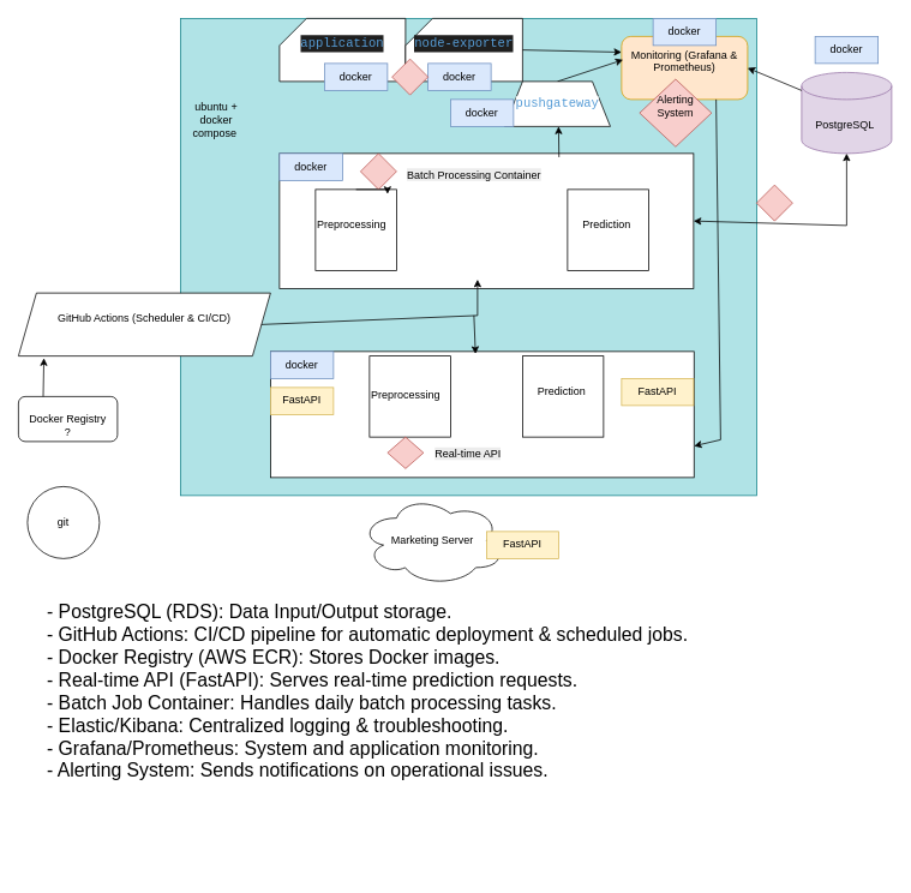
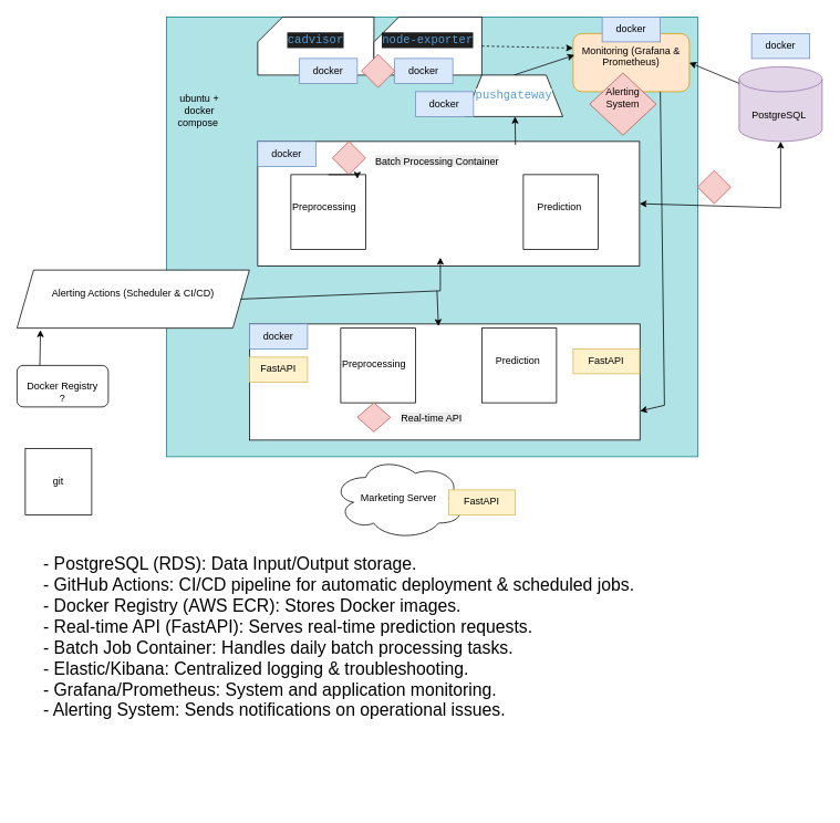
  <mxCell id="0" />
  <mxCell id="1" parent="0" />
  <mxCell id="2" value="" style="rounded=0;whiteSpace=wrap;html=1;fillColor=#b0e3e6;strokeColor=#0e8088;" vertex="1" parent="1"><mxGeometry x="200" width="640" height="530" as="geometry" y="20" /></mxCell>
  <mxCell id="3" value="PostgreSQL&amp;nbsp;" style="shape=cylinder3;whiteSpace=wrap;html=1;boundedLbl=1;backgroundOutline=1;size=15;fillColor=#e1d5e7;strokeColor=#9673a6;" vertex="1" parent="1"><mxGeometry x="890" y="80" width="100" height="90" as="geometry" /></mxCell>
  <mxCell id="4" value="&lt;br&gt;&lt;div&gt;&lt;/div&gt;" style="rounded=0;whiteSpace=wrap;html=1;" vertex="1" parent="1"><mxGeometry x="310" y="170" width="460" height="150" as="geometry" /></mxCell>
  <mxCell id="5" value="&lt;span style=&quot;color: rgb(0, 0, 0); font-family: Helvetica; font-size: 12px; font-style: normal; font-variant-ligatures: normal; font-variant-caps: normal; font-weight: 400; letter-spacing: normal; orphans: 2; text-align: center; text-indent: 0px; text-transform: none; widows: 2; word-spacing: 0px; -webkit-text-stroke-width: 0px; white-space: normal; background-color: rgb(236, 236, 236); text-decoration-thickness: initial; text-decoration-style: initial; text-decoration-color: initial; display: inline !important; float: none;&quot;&gt;Batch Processing Container&lt;/span&gt;" style="text;whiteSpace=wrap;html=1;" vertex="1" parent="1"><mxGeometry x="450" y="180" width="180" height="40" as="geometry" /></mxCell>
  <mxCell id="6" value="" style="whiteSpace=wrap;html=1;aspect=fixed;" vertex="1" parent="1"><mxGeometry x="350" y="210" width="90" height="90" as="geometry" /></mxCell>
  <mxCell id="7" value="" style="whiteSpace=wrap;html=1;aspect=fixed;" vertex="1" parent="1"><mxGeometry x="630" y="210" width="90" height="90" as="geometry" /></mxCell>
  <mxCell id="8" value="Preprocessing" style="text;whiteSpace=wrap;html=1;" vertex="1" parent="1"><mxGeometry x="350" y="235" width="110" height="40" as="geometry" /></mxCell>
  <mxCell id="9" value="Prediction" style="text;whiteSpace=wrap;html=1;" vertex="1" parent="1"><mxGeometry x="645" y="235" width="60" height="40" as="geometry" /></mxCell>
  <mxCell id="10" value="docker" style="whiteSpace=wrap;html=1;fillColor=#dae8fc;strokeColor=#6c8ebf;" vertex="1" parent="1"><mxGeometry x="310" y="170" width="70" height="30" as="geometry" /></mxCell>
  <mxCell id="11" value="" style="rounded=0;whiteSpace=wrap;html=1;" vertex="1" parent="1"><mxGeometry x="300" y="390" width="470.5" height="140" as="geometry" /></mxCell>
  <mxCell id="12" value="FastAPI" style="text;whiteSpace=wrap;html=1;fillColor=#fff2cc;strokeColor=#d6b656;align=center;" vertex="1" parent="1"><mxGeometry x="300" y="430" width="70" height="30" as="geometry" /></mxCell>
  <mxCell id="13" value="docker" style="whiteSpace=wrap;html=1;fillColor=#dae8fc;strokeColor=#6c8ebf;" vertex="1" parent="1"><mxGeometry x="300" y="390" width="70" height="30" as="geometry" /></mxCell>
  <mxCell id="14" value="FastAPI" style="text;whiteSpace=wrap;html=1;fillColor=#fff2cc;strokeColor=#d6b656;align=center;" vertex="1" parent="1"><mxGeometry x="690" y="420" width="80" height="30" as="geometry" /></mxCell>
  <mxCell id="15" value="" style="whiteSpace=wrap;html=1;aspect=fixed;" vertex="1" parent="1"><mxGeometry x="580" y="395" width="90" height="90" as="geometry" /></mxCell>
  <mxCell id="16" value="Prediction" style="text;whiteSpace=wrap;html=1;" vertex="1" parent="1"><mxGeometry x="595" y="420" width="60" height="40" as="geometry" /></mxCell>
- <mxCell id="17" value="&#10;GitHub Actions (Scheduler &amp;amp; CI/CD)&#10;&#10;" style="shape=parallelogram;perimeter=parallelogramPerimeter;whiteSpace=wrap;html=1;fixedSize=1;" vertex="1" parent="1"><mxGeometry x="20" y="325" width="280" height="70" as="geometry" /></mxCell>
+ <mxCell id="17" value="&#10;Alerting Actions (Scheduler &amp;amp; CI/CD)&#10;&#10;" style="shape=parallelogram;perimeter=parallelogramPerimeter;whiteSpace=wrap;html=1;fixedSize=1;" vertex="1" parent="1"><mxGeometry x="20" y="325" width="280" height="70" as="geometry" /></mxCell>
  <mxCell id="18" value="" style="endArrow=classic;html=1;rounded=0;exitX=1;exitY=0.5;exitDx=0;exitDy=0;" edge="1" parent="1" source="17"><mxGeometry width="50" height="50" relative="1" as="geometry"><mxPoint x="410" y="370" as="sourcePoint" /><mxPoint x="530" y="310" as="targetPoint" /><Array as="points"><mxPoint x="530" y="350" /></Array></mxGeometry></mxCell>
  <mxCell id="19" value="" style="endArrow=classic;html=1;rounded=0;entryX=0.484;entryY=0.019;entryDx=0;entryDy=0;entryPerimeter=0;" edge="1" parent="1" target="11"><mxGeometry width="50" height="50" relative="1" as="geometry"><mxPoint x="526" y="350" as="sourcePoint" /><mxPoint x="460" y="320" as="targetPoint" /></mxGeometry></mxCell>
  <mxCell id="20" value="&lt;br&gt;Docker Registry &lt;br&gt;?" style="rounded=1;whiteSpace=wrap;html=1;" vertex="1" parent="1"><mxGeometry x="20" y="440" width="110" height="50" as="geometry" /></mxCell>
  <mxCell id="21" value="" style="endArrow=classic;html=1;rounded=0;exitX=0.25;exitY=0;exitDx=0;exitDy=0;entryX=0.101;entryY=1.033;entryDx=0;entryDy=0;entryPerimeter=0;" edge="1" parent="1" source="20" target="17"><mxGeometry width="50" height="50" relative="1" as="geometry"><mxPoint x="410" y="370" as="sourcePoint" /><mxPoint x="460" y="320" as="targetPoint" /></mxGeometry></mxCell>
  <mxCell id="22" value="&#10;Monitoring (Grafana &amp;amp; Prometheus)&#10;&#10;" style="rounded=1;whiteSpace=wrap;html=1;fillColor=#ffe6cc;strokeColor=#d79b00;" vertex="1" parent="1"><mxGeometry x="690" y="40" width="140" height="70" as="geometry" /></mxCell>
  <mxCell id="23" value="&lt;span style=&quot;color: rgb(0, 0, 0); font-family: Helvetica; font-size: 12px; font-style: normal; font-variant-ligatures: normal; font-variant-caps: normal; font-weight: 400; letter-spacing: normal; orphans: 2; text-align: left; text-indent: 0px; text-transform: none; widows: 2; word-spacing: 0px; -webkit-text-stroke-width: 0px; white-space: normal; background-color: rgb(236, 236, 236); text-decoration-thickness: initial; text-decoration-style: initial; text-decoration-color: initial; display: inline !important; float: none;&quot;&gt;Real-time API&lt;/span&gt;" style="text;whiteSpace=wrap;html=1;" vertex="1" parent="1"><mxGeometry x="480.5" y="490" width="110" height="40" as="geometry" /></mxCell>
  <mxCell id="24" value="" style="whiteSpace=wrap;html=1;aspect=fixed;" vertex="1" parent="1"><mxGeometry x="410" y="395" width="90" height="90" as="geometry" /></mxCell>
  <mxCell id="25" value="Preprocessing" style="text;whiteSpace=wrap;html=1;" vertex="1" parent="1"><mxGeometry x="410" y="425" width="110" height="40" as="geometry" /></mxCell>
  <mxCell id="26" value="" style="endArrow=classic;html=1;rounded=0;exitX=0.75;exitY=1;exitDx=0;exitDy=0;entryX=1;entryY=0.75;entryDx=0;entryDy=0;" edge="1" parent="1" source="22" target="11"><mxGeometry width="50" height="50" relative="1" as="geometry"><mxPoint x="410" y="370" as="sourcePoint" /><mxPoint x="800" y="460" as="targetPoint" /><Array as="points"><mxPoint x="800" y="488" /></Array></mxGeometry></mxCell>
- <mxCell id="27" value="git" style="ellipse;whiteSpace=wrap;html=1;aspect=fixed;" vertex="1" parent="1"><mxGeometry x="30" y="540" width="80" height="80" as="geometry" /></mxCell>
+ <mxCell id="27" value="git" style="whiteSpace=wrap;html=1;aspect=fixed;rounded=0;" vertex="1" parent="1"><mxGeometry x="30" y="540" width="80" height="80" as="geometry" /></mxCell>
  <mxCell id="28" value="&#10;Alerting System&#10;&#10;" style="rhombus;whiteSpace=wrap;html=1;fillColor=#f8cecc;strokeColor=#b85450;" vertex="1" parent="1"><mxGeometry x="710" y="87.5" width="80" height="75" as="geometry" /></mxCell>
  <mxCell id="29" value="" style="rhombus;whiteSpace=wrap;html=1;fillColor=#f8cecc;strokeColor=#b85450;" vertex="1" parent="1"><mxGeometry x="400" y="170" width="40" height="40" as="geometry" /></mxCell>
  <mxCell id="30" value="" style="rhombus;whiteSpace=wrap;html=1;fillColor=#f8cecc;strokeColor=#b85450;" vertex="1" parent="1"><mxGeometry x="840" y="205" width="40" height="40" as="geometry" /></mxCell>
  <mxCell id="31" value="Marketing Server" style="ellipse;shape=cloud;whiteSpace=wrap;html=1;" vertex="1" parent="1"><mxGeometry x="400" y="550" width="160" height="100" as="geometry" /></mxCell>
  <mxCell id="32" value="- PostgreSQL (RDS): Data Input/Output storage.&#10;- GitHub Actions: CI/CD pipeline for automatic deployment &amp; scheduled jobs.&#10;- Docker Registry (AWS ECR): Stores Docker images.&#10;- Real-time API (FastAPI): Serves real-time prediction requests.&#10;- Batch Job Container: Handles daily batch processing tasks.&#10;- Elastic/Kibana: Centralized logging &amp; troubleshooting.&#10;- Grafana/Prometheus: System and application monitoring.&#10;- Alerting System: Sends notifications on operational issues." style="text;whiteSpace=wrap;fontSize=21;" vertex="1" parent="1"><mxGeometry x="50" y="660" width="740" height="310" as="geometry" /></mxCell>
  <mxCell id="33" value="" style="rhombus;whiteSpace=wrap;html=1;fillColor=#f8cecc;strokeColor=#b85450;" vertex="1" parent="1"><mxGeometry x="430" y="485" width="40" height="35" as="geometry" /></mxCell>
  <mxCell id="34" value="FastAPI" style="text;whiteSpace=wrap;html=1;fillColor=#fff2cc;strokeColor=#d6b656;align=center;" vertex="1" parent="1"><mxGeometry x="540" y="590" width="80" height="30" as="geometry" /></mxCell>
  <mxCell id="35" value="ubuntu + docker compose&amp;nbsp;" style="text;html=1;align=center;verticalAlign=middle;whiteSpace=wrap;rounded=0;" vertex="1" parent="1"><mxGeometry x="210" y="105" width="60" height="55" as="geometry" /></mxCell>
  <mxCell id="36" value="docker" style="whiteSpace=wrap;html=1;fillColor=#dae8fc;strokeColor=#6c8ebf;" vertex="1" parent="1"><mxGeometry x="725" width="70" height="30" as="geometry" y="20" /></mxCell>
  <mxCell id="37" value="docker" style="whiteSpace=wrap;html=1;fillColor=#dae8fc;strokeColor=#6c8ebf;" vertex="1" parent="1"><mxGeometry x="905" y="40" width="70" height="30" as="geometry" /></mxCell>
  <mxCell id="38" style="edgeStyle=orthogonalEdgeStyle;rounded=0;orthogonalLoop=1;jettySize=auto;html=1;exitX=0.5;exitY=0;exitDx=0;exitDy=0;entryX=0.889;entryY=0.056;entryDx=0;entryDy=0;entryPerimeter=0;" edge="1" parent="1" source="6" target="6"><mxGeometry relative="1" as="geometry" /></mxCell>
- <mxCell id="39" value="&#10;&lt;div style=&quot;color: #cccccc;background-color: #1f1f1f;font-family: Consolas, 'Courier New', monospace;font-weight: normal;font-size: 14px;line-height: 19px;white-space: pre;&quot;&gt;&lt;div&gt;&lt;span style=&quot;color: #569cd6;&quot;&gt;application&lt;/span&gt;&lt;/div&gt;&lt;/div&gt;&#10;&#10;" style="shape=card;whiteSpace=wrap;html=1;" vertex="1" parent="1"><mxGeometry x="310" width="140" height="70" as="geometry" y="20" /></mxCell>
+ <mxCell id="39" value="&#10;&lt;div style=&quot;color: #cccccc;background-color: #1f1f1f;font-family: Consolas, 'Courier New', monospace;font-weight: normal;font-size: 14px;line-height: 19px;white-space: pre;&quot;&gt;&lt;div&gt;&lt;span style=&quot;color: #569cd6;&quot;&gt;cadvisor&lt;/span&gt;&lt;/div&gt;&lt;/div&gt;&#10;&#10;" style="shape=card;whiteSpace=wrap;html=1;" vertex="1" parent="1"><mxGeometry x="310" width="140" height="70" as="geometry" y="20" /></mxCell>
  <mxCell id="40" value="&#10;&lt;div style=&quot;color: #cccccc;background-color: #1f1f1f;font-family: Consolas, 'Courier New', monospace;font-weight: normal;font-size: 14px;line-height: 19px;white-space: pre;&quot;&gt;&lt;div&gt;&lt;span style=&quot;color: #569cd6;&quot;&gt;node-exporter&lt;/span&gt;&lt;/div&gt;&lt;/div&gt;&#10;&#10;" style="shape=card;whiteSpace=wrap;html=1;" vertex="1" parent="1"><mxGeometry x="450" width="130" height="70" as="geometry" y="20" /></mxCell>
  <mxCell id="41" value="" style="endArrow=classic;html=1;rounded=0;exitX=0.5;exitY=0;exitDx=0;exitDy=0;entryX=0.012;entryY=0.371;entryDx=0;entryDy=0;entryPerimeter=0;" edge="1" parent="1" source="42" target="22"><mxGeometry width="50" height="50" relative="1" as="geometry"><mxPoint x="690" y="75" as="sourcePoint" /><mxPoint x="637" y="169" as="targetPoint" /><Array as="points" /></mxGeometry></mxCell>
  <mxCell id="42" value="&lt;div style=&quot;color: rgb(204, 204, 204); font-family: Consolas, &amp;quot;Courier New&amp;quot;, monospace; font-size: 14px; line-height: 19px; white-space: pre;&quot;&gt;&lt;span style=&quot;color: rgb(86, 156, 214); background-color: light-dark(rgb(255, 255, 255), rgb(210, 210, 210));&quot;&gt;pushgateway&lt;/span&gt;&lt;/div&gt;" style="shape=trapezoid;perimeter=trapezoidPerimeter;whiteSpace=wrap;html=1;fixedSize=1;" vertex="1" parent="1"><mxGeometry x="560" y="90" width="117.5" height="50" as="geometry" /></mxCell>
- <mxCell id="43" value="" style="endArrow=classic;html=1;rounded=0;entryX=0;entryY=0.25;entryDx=0;entryDy=0;exitX=1;exitY=0.5;exitDx=0;exitDy=0;exitPerimeter=0;" edge="1" parent="1" source="40" target="22"><mxGeometry width="50" height="50" relative="1" as="geometry"><mxPoint x="565" y="60" as="sourcePoint" /><mxPoint x="615" y="10" as="targetPoint" /></mxGeometry></mxCell>
+ <mxCell id="43" value="" style="endArrow=classic;html=1;rounded=0;entryX=0;entryY=0.25;entryDx=0;entryDy=0;exitX=1;exitY=0.5;exitDx=0;exitDy=0;exitPerimeter=0;dashed=1;" edge="1" parent="1" source="40" target="22"><mxGeometry width="50" height="50" relative="1" as="geometry"><mxPoint x="565" y="60" as="sourcePoint" /><mxPoint x="615" y="10" as="targetPoint" /></mxGeometry></mxCell>
  <mxCell id="44" value="" style="endArrow=classic;html=1;rounded=0;entryX=1;entryY=0.5;entryDx=0;entryDy=0;" edge="1" parent="1" target="22"><mxGeometry width="50" height="50" relative="1" as="geometry"><mxPoint x="890" y="100" as="sourcePoint" /><mxPoint x="940" y="50" as="targetPoint" /></mxGeometry></mxCell>
  <mxCell id="45" value="docker" style="whiteSpace=wrap;html=1;fillColor=#dae8fc;strokeColor=#6c8ebf;" vertex="1" parent="1"><mxGeometry x="360" y="70" width="70" height="30" as="geometry" /></mxCell>
  <mxCell id="46" value="docker" style="whiteSpace=wrap;html=1;fillColor=#dae8fc;strokeColor=#6c8ebf;" vertex="1" parent="1"><mxGeometry x="475" y="70" width="70" height="30" as="geometry" /></mxCell>
  <mxCell id="47" value="" style="endArrow=classic;html=1;rounded=0;exitX=0.675;exitY=0.027;exitDx=0;exitDy=0;exitPerimeter=0;" edge="1" parent="1" source="4"><mxGeometry width="50" height="50" relative="1" as="geometry"><mxPoint x="570" y="190" as="sourcePoint" /><mxPoint x="620" y="140" as="targetPoint" /></mxGeometry></mxCell>
  <mxCell id="48" value="docker" style="whiteSpace=wrap;html=1;fillColor=#dae8fc;strokeColor=#6c8ebf;" vertex="1" parent="1"><mxGeometry x="500" y="110" width="70" height="30" as="geometry" /></mxCell>
  <mxCell id="49" value="" style="rhombus;whiteSpace=wrap;html=1;fillColor=#f8cecc;strokeColor=#b85450;" vertex="1" parent="1"><mxGeometry x="435" y="65" width="40" height="40" as="geometry" /></mxCell>
  <mxCell id="50" value="" style="endArrow=classic;startArrow=classic;html=1;rounded=0;exitX=1;exitY=0.5;exitDx=0;exitDy=0;" edge="1" parent="1" source="4"><mxGeometry width="50" height="50" relative="1" as="geometry"><mxPoint x="890" y="220" as="sourcePoint" /><mxPoint x="940" y="170" as="targetPoint" /><Array as="points"><mxPoint x="940" y="250" /></Array></mxGeometry></mxCell>
